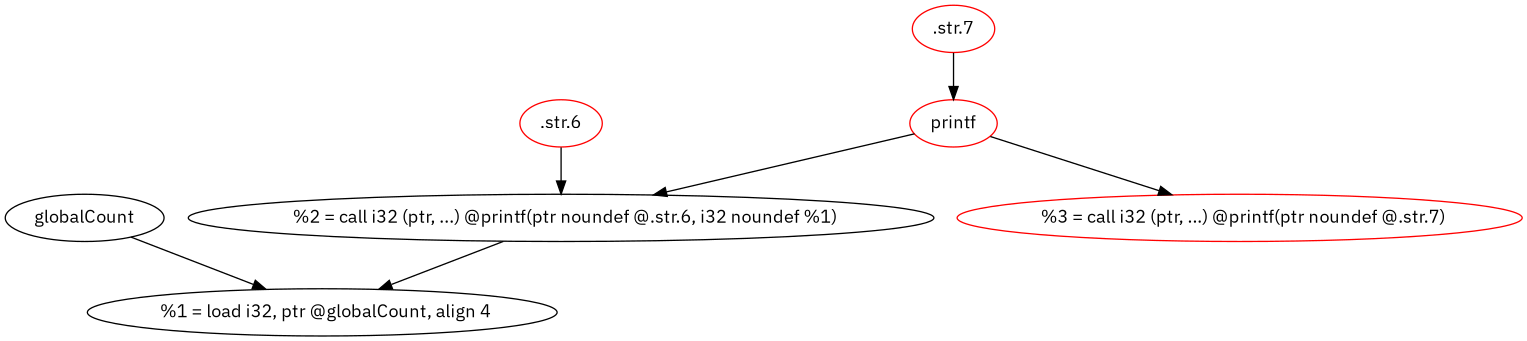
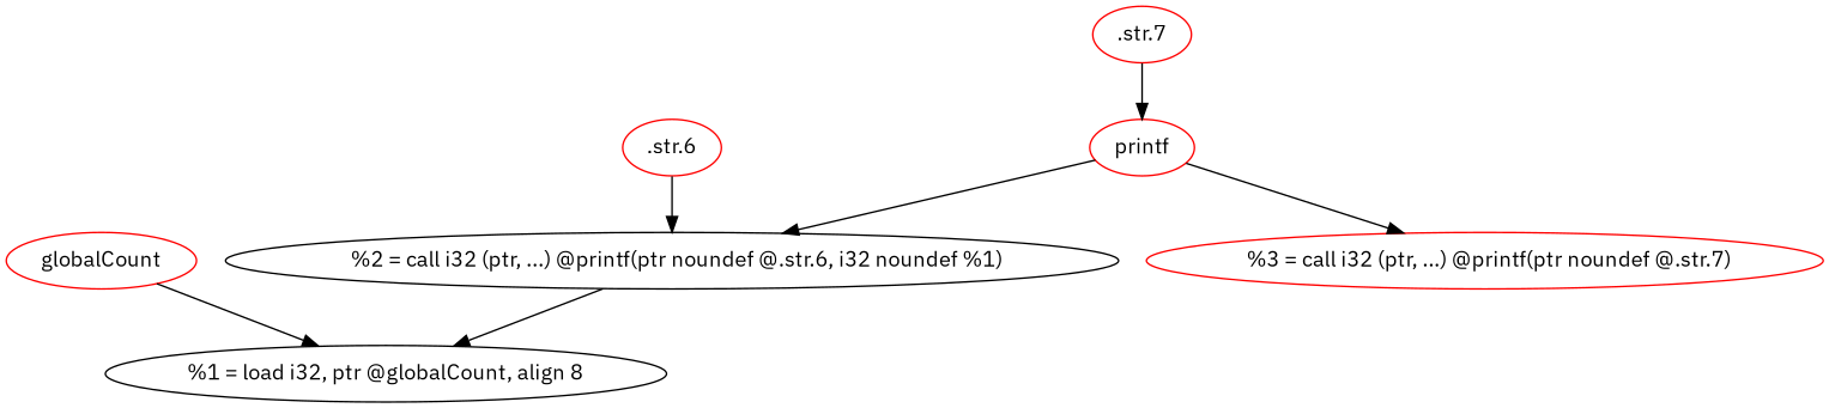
  digraph {
    fontname="IBM Plex Sans"
    node [fontname="IBM Plex Sans" color=red]
    edge [fontname="IBM Plex Sans"]
-   "  %1 = load i32, ptr @globalCount, align 4" [color=""]
-   globalCount [color=black]
+   "  %1 = load i32, ptr @globalCount, align 4" [label="%1 = load i32, ptr @globalCount, align 8" color=""]
+   globalCount
    "  %2 = call i32 (ptr, ...) @printf(ptr noundef @.str.6, i32 noundef %1)" [color=""]
    ".str.6"
    printf
    "  %3 = call i32 (ptr, ...) @printf(ptr noundef @.str.7)"
    ".str.7"
    globalCount -> "  %1 = load i32, ptr @globalCount, align 4"
    "  %2 = call i32 (ptr, ...) @printf(ptr noundef @.str.6, i32 noundef %1)" -> "  %1 = load i32, ptr @globalCount, align 4"
    ".str.6" -> "  %2 = call i32 (ptr, ...) @printf(ptr noundef @.str.6, i32 noundef %1)"
    printf -> "  %2 = call i32 (ptr, ...) @printf(ptr noundef @.str.6, i32 noundef %1)"
    printf -> "  %3 = call i32 (ptr, ...) @printf(ptr noundef @.str.7)"
    ".str.7" -> printf
  }
